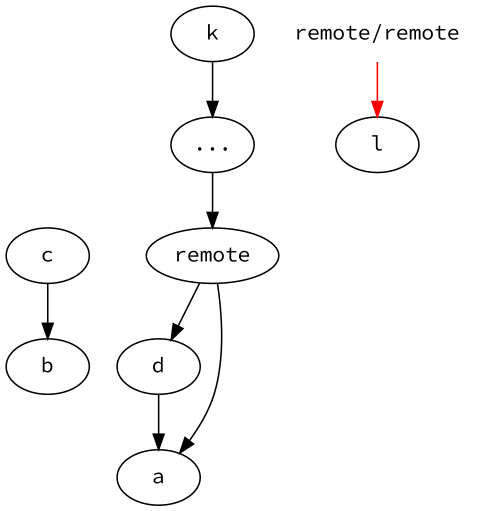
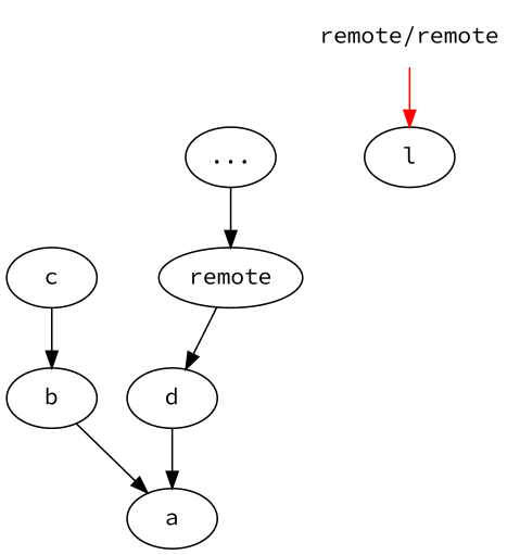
  digraph {
    fontname="Source Code Pro"
    node [fontname="Source Code Pro"]
    edge [fontname="Source Code Pro"]
    d
    a
    b
    c
    n5 [label=remote]
-   k
    "..."
    n8 [color=red label="remote/remote" shape=none]
    l
    d -> a
-   n5 -> a
+   b -> a
    c -> b
    n5 -> d
-   k -> "..."
    "..." -> n5
    n8 -> l [color=red]
  }
